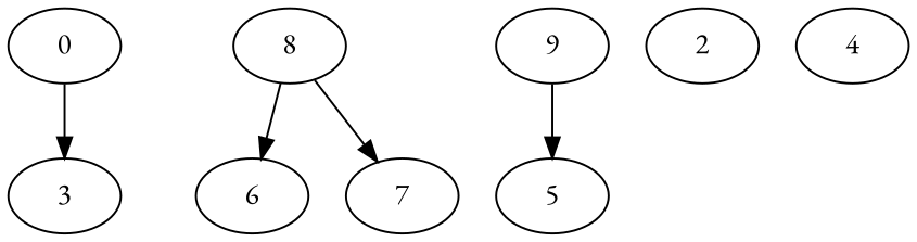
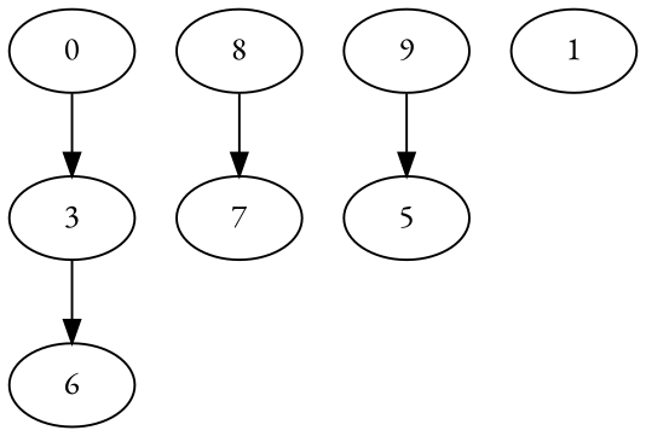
  digraph {
    "Duplicate states"=0
    GraphType=Random
    "Max states in OPEN"=0
    Modes="120000ms; topo-ordered tasks, ; Pruning: task equivalence, fixed order ready list, ; F-value: ; Optimisation: best schedule length (SL) optimisation on equal, "
    NumberOfTasks=10
    "Pruned using list schedule length"=42
    "States removed from OPEN"=0
    TargetSystem="Homogeneous-16"
    "Time to schedule (ms)"=80
    "Total idle time"=0
    "Total schedule length"=18
    "Total sequential time"=62
    "Total states created"=100
    fontname="EB Garamond"
    node ["Finish time"=5 Processor=0 "Start time"=0 Weight=8 fontname="EB Garamond"]
    edge [fontname="EB Garamond"]
    0 ["Finish time"=2 Weight=2]
    3 ["Finish time"=10 "Start time"=2]
    6 ["Finish time"=18 "Start time"=10]
    7 [Processor=1 Weight=5]
    8 ["Finish time"=15 Processor=1 "Start time"=5 Weight=10]
    5 ["Finish time"=4 Processor=2 Weight=4]
    9 ["Finish time"=14 Processor=2 "Start time"=4 Weight=10]
-   2 ["Finish time"=7 Processor=3 Weight=7]
-   4 [Processor=4 Weight=5]
+   1 ["Finish time"=3 Processor=5 Weight=3]
    0 -> 3 [Weight=254]
-   8 -> 6 [Weight=113]
+   3 -> 6 [Weight=113]
    8 -> 7 [Weight=169]
    9 -> 5 [Weight=85]
  }
